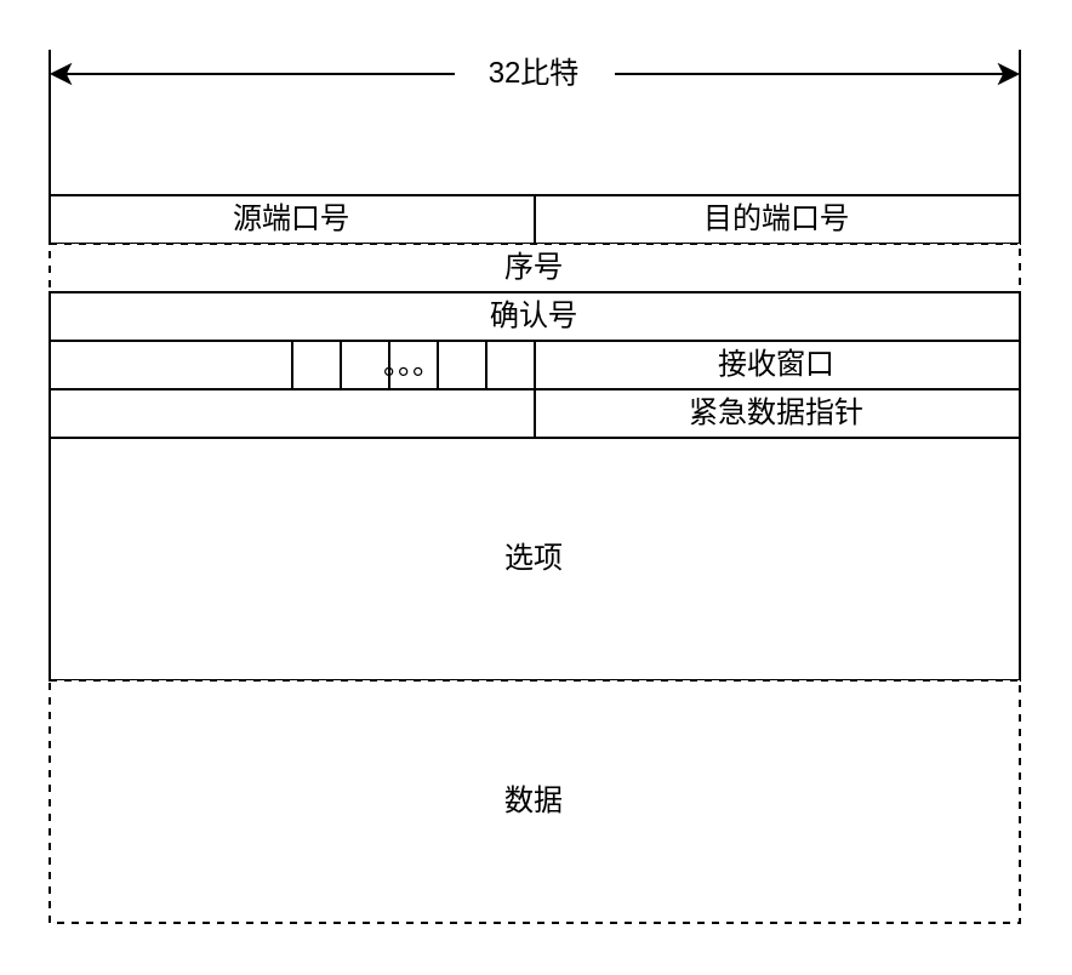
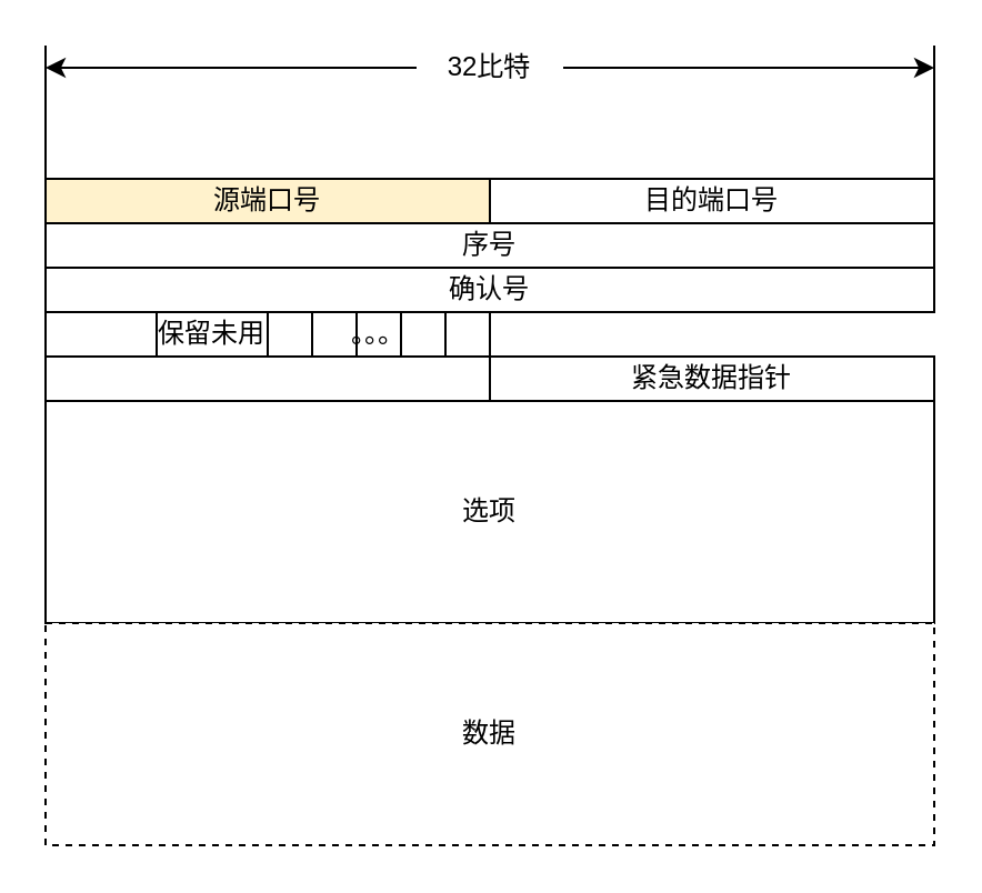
  <mxCell id="0" />
  <mxCell id="1" parent="0" />
  <mxCell id="2" value="选项" style="rounded=0;whiteSpace=wrap;html=1;" vertex="1" parent="1"><mxGeometry x="20" y="180" width="400" height="100" as="geometry" /></mxCell>
  <mxCell id="3" value="32比特" style="text;html=1;strokeColor=none;fillColor=none;align=center;verticalAlign=middle;whiteSpace=wrap;rounded=0;" vertex="1" parent="1"><mxGeometry x="187" y="20" width="66" height="20" as="geometry" /></mxCell>
  <mxCell id="4" value="" style="endArrow=none;html=1;exitX=0;exitY=0;exitDx=0;exitDy=0;" edge="1" parent="1"><mxGeometry width="50" height="50" relative="1" as="geometry"><mxPoint x="20" y="80" as="sourcePoint" /><mxPoint x="20" y="20" as="targetPoint" /></mxGeometry></mxCell>
  <mxCell id="5" value="" style="endArrow=none;html=1;exitX=0;exitY=0;exitDx=0;exitDy=0;" edge="1" parent="1"><mxGeometry width="50" height="50" relative="1" as="geometry"><mxPoint x="420" y="80" as="sourcePoint" /><mxPoint x="420" y="20" as="targetPoint" /></mxGeometry></mxCell>
  <mxCell id="6" value="" style="endArrow=classic;html=1;exitX=0;exitY=0.5;exitDx=0;exitDy=0;" edge="1" parent="1" source="3"><mxGeometry width="50" height="50" relative="1" as="geometry"><mxPoint x="160" y="310" as="sourcePoint" /><mxPoint x="20" y="30" as="targetPoint" /></mxGeometry></mxCell>
  <mxCell id="7" value="" style="endArrow=classic;html=1;exitX=1;exitY=0.5;exitDx=0;exitDy=0;" edge="1" parent="1" source="3"><mxGeometry width="50" height="50" relative="1" as="geometry"><mxPoint x="240" y="40" as="sourcePoint" /><mxPoint x="420" y="30" as="targetPoint" /></mxGeometry></mxCell>
- <mxCell id="8" value="源端口号" style="rounded=0;whiteSpace=wrap;html=1;" vertex="1" parent="1"><mxGeometry x="20" y="80" width="200" height="20" as="geometry" /></mxCell>
+ <mxCell id="8" value="源端口号" style="rounded=0;whiteSpace=wrap;html=1;fillColor=#fff2cc;" vertex="1" parent="1"><mxGeometry x="20" y="80" width="200" height="20" as="geometry" /></mxCell>
  <mxCell id="9" value="目的端口号" style="rounded=0;whiteSpace=wrap;html=1;" vertex="1" parent="1"><mxGeometry x="220" y="80" width="200" height="20" as="geometry" /></mxCell>
- <mxCell id="10" value="序号" style="rounded=0;whiteSpace=wrap;html=1;dashed=1;" vertex="1" parent="1"><mxGeometry x="20" y="100" width="400" height="20" as="geometry" /></mxCell>
+ <mxCell id="10" value="序号" style="rounded=0;whiteSpace=wrap;html=1;" vertex="1" parent="1"><mxGeometry x="20" y="100" width="400" height="20" as="geometry" /></mxCell>
  <mxCell id="11" value="确认号" style="rounded=0;whiteSpace=wrap;html=1;" vertex="1" parent="1"><mxGeometry x="20" y="120" width="400" height="20" as="geometry" /></mxCell>
- <mxCell id="12" value="接收窗口" style="rounded=0;whiteSpace=wrap;html=1;" vertex="1" parent="1"><mxGeometry x="220" y="140" width="200" height="20" as="geometry" /></mxCell>
  <mxCell id="13" style="edgeStyle=orthogonalEdgeStyle;shape=link;rounded=0;orthogonalLoop=1;jettySize=auto;html=1;exitX=0.5;exitY=0;exitDx=0;exitDy=0;entryX=0.5;entryY=0;entryDx=0;entryDy=0;" edge="1" parent="1" source="21" target="22"><mxGeometry relative="1" as="geometry" /></mxCell>
  <mxCell id="14" style="edgeStyle=orthogonalEdgeStyle;shape=link;rounded=0;orthogonalLoop=1;jettySize=auto;html=1;exitX=0.75;exitY=0;exitDx=0;exitDy=0;entryX=0.75;entryY=0;entryDx=0;entryDy=0;" edge="1" parent="1" source="21" target="22"><mxGeometry relative="1" as="geometry" /></mxCell>
  <mxCell id="15" style="edgeStyle=orthogonalEdgeStyle;shape=link;rounded=0;orthogonalLoop=1;jettySize=auto;html=1;exitX=0.75;exitY=0;exitDx=0;exitDy=0;entryX=0.75;entryY=0;entryDx=0;entryDy=0;" edge="1" parent="1" source="21" target="22"><mxGeometry relative="1" as="geometry" /></mxCell>
  <mxCell id="16" style="edgeStyle=orthogonalEdgeStyle;shape=link;rounded=0;orthogonalLoop=1;jettySize=auto;html=1;exitX=0.75;exitY=0;exitDx=0;exitDy=0;entryX=0.75;entryY=0;entryDx=0;entryDy=0;" edge="1" parent="1" source="21" target="22"><mxGeometry relative="1" as="geometry" /></mxCell>
  <mxCell id="17" style="edgeStyle=orthogonalEdgeStyle;shape=link;rounded=0;orthogonalLoop=1;jettySize=auto;html=1;exitX=0.75;exitY=0;exitDx=0;exitDy=0;entryX=0.75;entryY=0;entryDx=0;entryDy=0;" edge="1" parent="1" source="21" target="22"><mxGeometry relative="1" as="geometry" /></mxCell>
  <mxCell id="18" style="edgeStyle=orthogonalEdgeStyle;shape=link;rounded=0;orthogonalLoop=1;jettySize=auto;html=1;exitX=0.75;exitY=0;exitDx=0;exitDy=0;entryX=0.75;entryY=0;entryDx=0;entryDy=0;" edge="1" parent="1" source="21" target="22"><mxGeometry relative="1" as="geometry" /></mxCell>
  <mxCell id="19" style="edgeStyle=orthogonalEdgeStyle;shape=link;rounded=0;orthogonalLoop=1;jettySize=auto;html=1;exitX=0.75;exitY=0;exitDx=0;exitDy=0;entryX=0.75;entryY=0;entryDx=0;entryDy=0;" edge="1" parent="1" source="21" target="22"><mxGeometry relative="1" as="geometry" /></mxCell>
  <mxCell id="20" style="edgeStyle=orthogonalEdgeStyle;shape=link;rounded=0;orthogonalLoop=1;jettySize=auto;html=1;exitX=0.75;exitY=0;exitDx=0;exitDy=0;entryX=0.75;entryY=0;entryDx=0;entryDy=0;width=60;" edge="1" parent="1" source="21" target="22"><mxGeometry relative="1" as="geometry" /></mxCell>
  <mxCell id="21" value="" style="rounded=0;whiteSpace=wrap;html=1;" vertex="1" parent="1"><mxGeometry x="20" y="140" width="200" height="20" as="geometry" /></mxCell>
  <mxCell id="22" value="" style="rounded=0;whiteSpace=wrap;html=1;" vertex="1" parent="1"><mxGeometry x="20" y="160" width="200" height="20" as="geometry" /></mxCell>
  <mxCell id="23" value="紧急数据指针" style="rounded=0;whiteSpace=wrap;html=1;" vertex="1" parent="1"><mxGeometry x="220" y="160" width="200" height="20" as="geometry" /></mxCell>
+ <mxCell id="24" value="保留未用" style="rounded=0;whiteSpace=wrap;html=1;" vertex="1" parent="1"><mxGeometry x="70" y="140" width="50" height="20" as="geometry" /></mxCell>
  <mxCell id="25" value="" style="rounded=0;whiteSpace=wrap;html=1;" vertex="1" parent="1"><mxGeometry x="120" y="140" width="20" height="20" as="geometry" /></mxCell>
  <mxCell id="26" value="" style="rounded=0;whiteSpace=wrap;html=1;" vertex="1" parent="1"><mxGeometry x="140" y="140" width="20" height="20" as="geometry" /></mxCell>
  <mxCell id="27" value="。。。" style="rounded=0;whiteSpace=wrap;html=1;" vertex="1" parent="1"><mxGeometry x="160" y="140" width="20" height="20" as="geometry" /></mxCell>
  <mxCell id="28" value="" style="rounded=0;whiteSpace=wrap;html=1;" vertex="1" parent="1"><mxGeometry x="180" y="140" width="20" height="20" as="geometry" /></mxCell>
  <mxCell id="29" value="数据" style="rounded=0;whiteSpace=wrap;html=1;dashed=1;" vertex="1" parent="1"><mxGeometry x="20" y="280" width="400" height="100" as="geometry" /></mxCell>
